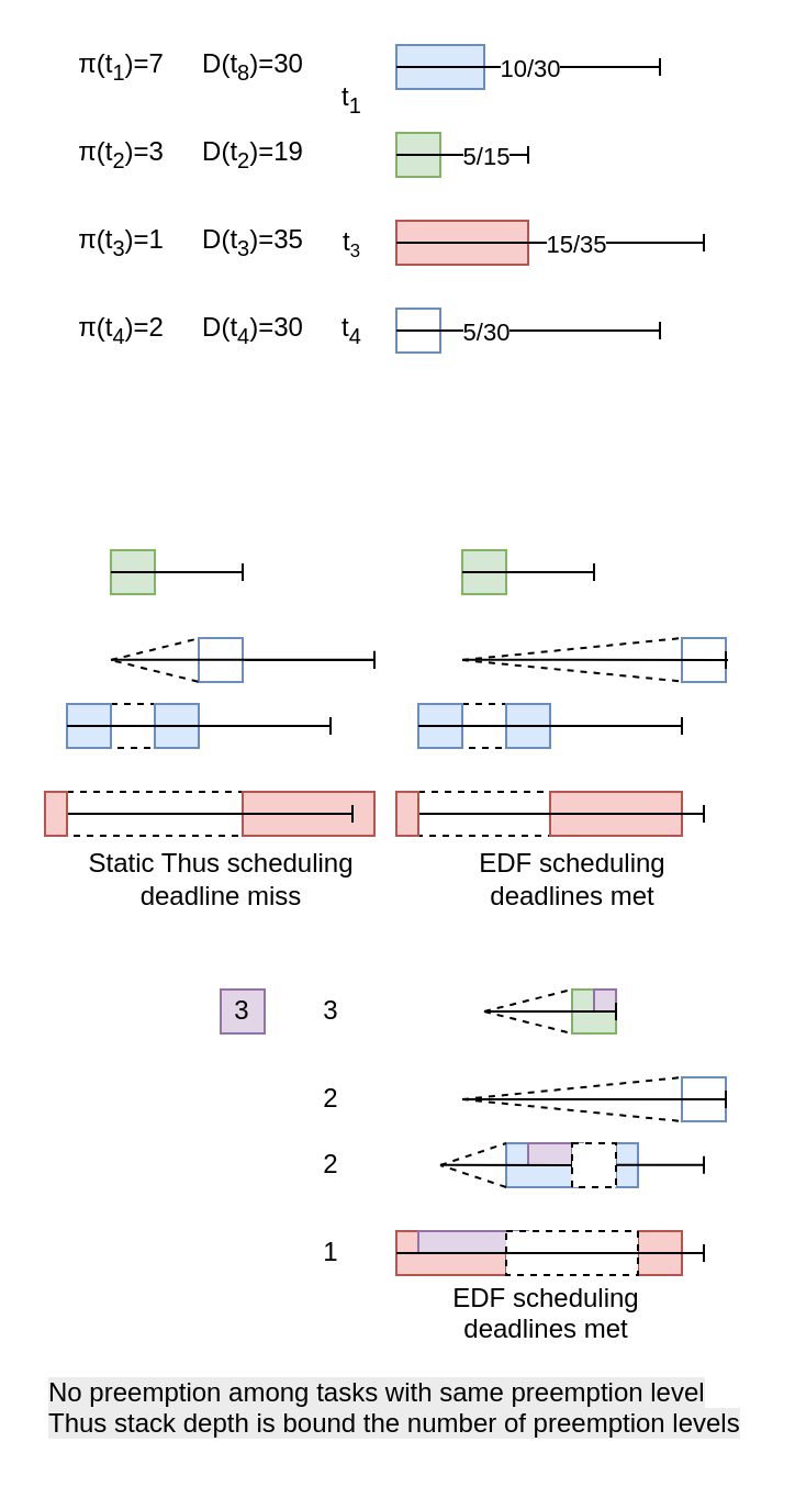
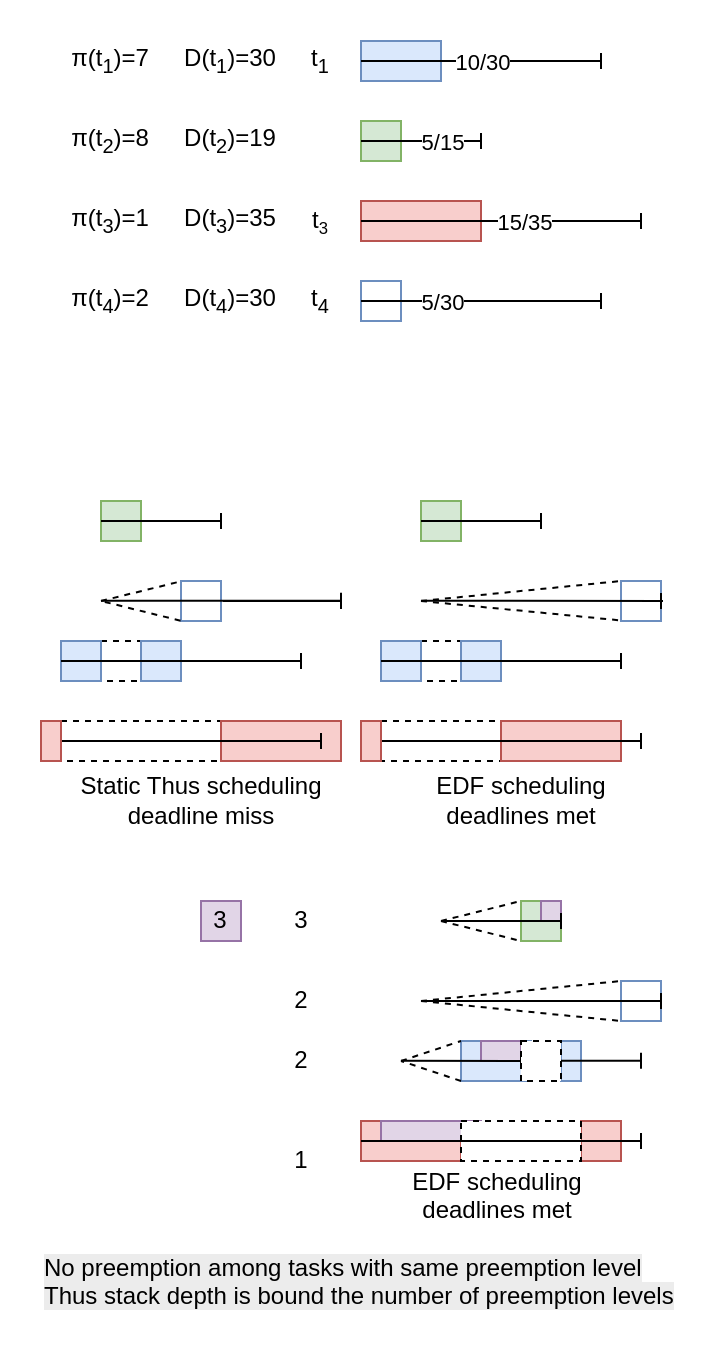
  <mxCell id="0" />
  <mxCell id="1" parent="0" />
  <mxCell id="2" value="" style="rounded=0;whiteSpace=wrap;html=1;fillColor=#dae8fc;strokeColor=#6c8ebf;" parent="1" vertex="1"><mxGeometry x="230" y="520" width="35" height="20" as="geometry" /></mxCell>
  <mxCell id="3" value="" style="rounded=0;whiteSpace=wrap;html=1;dashed=1;" parent="1" vertex="1"><mxGeometry x="190" y="360" width="60" height="20" as="geometry" /></mxCell>
  <mxCell id="4" value="" style="rounded=0;whiteSpace=wrap;html=1;dashed=1;" parent="1" vertex="1"><mxGeometry x="210" y="320" width="20" height="20" as="geometry" /></mxCell>
  <mxCell id="5" value="" style="rounded=0;whiteSpace=wrap;html=1;dashed=1;" parent="1" vertex="1"><mxGeometry x="50" y="320" width="20" height="20" as="geometry" /></mxCell>
  <mxCell id="6" value="" style="rounded=0;whiteSpace=wrap;html=1;dashed=1;" parent="1" vertex="1"><mxGeometry x="30" y="360" width="80" height="20" as="geometry" /></mxCell>
  <mxCell id="7" value="" style="rounded=0;whiteSpace=wrap;html=1;fillColor=#f8cecc;strokeColor=#b85450;" parent="1" vertex="1"><mxGeometry x="250" y="360" width="60" height="20" as="geometry" /></mxCell>
  <mxCell id="8" value="" style="endArrow=baseDash;html=1;rounded=0;endFill=0;exitX=0;exitY=0.5;exitDx=0;exitDy=0;" parent="1" edge="1"><mxGeometry width="50" height="50" relative="1" as="geometry"><mxPoint x="180" y="370" as="sourcePoint" /><mxPoint x="320" y="370" as="targetPoint" /></mxGeometry></mxCell>
  <mxCell id="9" value="" style="rounded=0;whiteSpace=wrap;html=1;fillColor=#dae8fc;strokeColor=#6c8ebf;" parent="1" vertex="1"><mxGeometry x="180" y="20" width="40" height="20" as="geometry" /></mxCell>
- <mxCell id="10" value="t&lt;sub&gt;1&lt;/sub&gt;" style="text;html=1;align=center;verticalAlign=middle;whiteSpace=wrap;rounded=0;" parent="1" vertex="1"><mxGeometry x="150" y="35" width="20" height="20" as="geometry" /></mxCell>
+ <mxCell id="10" value="t&lt;sub&gt;1&lt;/sub&gt;" style="text;html=1;align=center;verticalAlign=middle;whiteSpace=wrap;rounded=0;" parent="1" vertex="1"><mxGeometry x="150" y="20" width="20" height="20" as="geometry" /></mxCell>
  <mxCell id="11" value="" style="endArrow=baseDash;html=1;rounded=0;endFill=0;exitX=0;exitY=0.5;exitDx=0;exitDy=0;" parent="1" source="9" edge="1"><mxGeometry width="50" height="50" relative="1" as="geometry"><mxPoint x="550" y="540" as="sourcePoint" /><mxPoint x="300" y="30" as="targetPoint" /></mxGeometry></mxCell>
  <mxCell id="12" value="10/30" style="edgeLabel;html=1;align=center;verticalAlign=middle;resizable=0;points=[];" parent="11" vertex="1" connectable="0"><mxGeometry x="-0.092" relative="1" as="geometry"><mxPoint x="6" as="offset" /></mxGeometry></mxCell>
  <mxCell id="13" value="" style="rounded=0;whiteSpace=wrap;html=1;fillColor=#d5e8d4;strokeColor=#82b366;" parent="1" vertex="1"><mxGeometry x="180" y="60" width="20" height="20" as="geometry" /></mxCell>
  <mxCell id="14" value="" style="endArrow=baseDash;html=1;rounded=0;endFill=0;exitX=0;exitY=0.5;exitDx=0;exitDy=0;" parent="1" source="13" edge="1"><mxGeometry width="50" height="50" relative="1" as="geometry"><mxPoint x="550" y="580" as="sourcePoint" /><mxPoint x="240" y="70" as="targetPoint" /></mxGeometry></mxCell>
  <mxCell id="15" value="5/15" style="edgeLabel;html=1;align=center;verticalAlign=middle;resizable=0;points=[];" parent="14" vertex="1" connectable="0"><mxGeometry x="-0.008" y="-1" relative="1" as="geometry"><mxPoint x="10" y="-1" as="offset" /></mxGeometry></mxCell>
  <mxCell id="16" value="" style="rounded=0;whiteSpace=wrap;html=1;fillColor=#f8cecc;strokeColor=#b85450;" parent="1" vertex="1"><mxGeometry x="180" y="100" width="60" height="20" as="geometry" /></mxCell>
  <mxCell id="17" value="t&lt;span style=&quot;font-size: 10px;&quot;&gt;&lt;sub&gt;3&lt;/sub&gt;&lt;/span&gt;" style="text;html=1;align=center;verticalAlign=middle;whiteSpace=wrap;rounded=0;" parent="1" vertex="1"><mxGeometry x="150" y="100" width="20" height="20" as="geometry" /></mxCell>
  <mxCell id="18" value="" style="endArrow=baseDash;html=1;rounded=0;endFill=0;exitX=0;exitY=0.5;exitDx=0;exitDy=0;" parent="1" edge="1"><mxGeometry width="50" height="50" relative="1" as="geometry"><mxPoint x="180" y="110" as="sourcePoint" /><mxPoint x="320" y="110" as="targetPoint" /></mxGeometry></mxCell>
  <mxCell id="19" value="15/35" style="edgeLabel;html=1;align=center;verticalAlign=middle;resizable=0;points=[];" parent="18" vertex="1" connectable="0"><mxGeometry x="-0.021" y="-1" relative="1" as="geometry"><mxPoint x="12" y="-1" as="offset" /></mxGeometry></mxCell>
  <mxCell id="20" value="" style="rounded=0;whiteSpace=wrap;html=1;fillColor=none;strokeColor=#6c8ebf;fillStyle=cross-hatch;gradientColor=none;perimeterSpacing=1;" parent="1" vertex="1"><mxGeometry x="180" y="140" width="20" height="20" as="geometry" /></mxCell>
  <mxCell id="21" value="t&lt;sub&gt;4&lt;/sub&gt;" style="text;html=1;align=center;verticalAlign=middle;whiteSpace=wrap;rounded=0;" parent="1" vertex="1"><mxGeometry x="150" y="140" width="20" height="20" as="geometry" /></mxCell>
  <mxCell id="22" value="" style="endArrow=baseDash;html=1;rounded=0;endFill=0;" parent="1" edge="1"><mxGeometry width="50" height="50" relative="1" as="geometry"><mxPoint x="180" y="150" as="sourcePoint" /><mxPoint x="300" y="150" as="targetPoint" /></mxGeometry></mxCell>
  <mxCell id="23" value="5/30" style="edgeLabel;html=1;align=center;verticalAlign=middle;resizable=0;points=[];" parent="22" vertex="1" connectable="0"><mxGeometry x="-0.092" relative="1" as="geometry"><mxPoint x="-14" as="offset" /></mxGeometry></mxCell>
  <mxCell id="24" value="" style="rounded=0;whiteSpace=wrap;html=1;fillColor=#f8cecc;strokeColor=#b85450;" parent="1" vertex="1"><mxGeometry x="180" y="360" width="10" height="20" as="geometry" /></mxCell>
  <mxCell id="25" value="" style="rounded=0;whiteSpace=wrap;html=1;fillColor=#dae8fc;strokeColor=#6c8ebf;" parent="1" vertex="1"><mxGeometry x="190" y="320" width="20" height="20" as="geometry" /></mxCell>
- <mxCell id="26" value="D(t&lt;sub&gt;8&lt;/sub&gt;)=30" style="text;html=1;align=center;verticalAlign=middle;whiteSpace=wrap;rounded=0;" parent="1" vertex="1"><mxGeometry x="90" y="25" width="50" height="10" as="geometry" /></mxCell>
+ <mxCell id="26" value="D(t&lt;sub&gt;1&lt;/sub&gt;)=30" style="text;html=1;align=center;verticalAlign=middle;whiteSpace=wrap;rounded=0;" parent="1" vertex="1"><mxGeometry x="90" y="25" width="50" height="10" as="geometry" /></mxCell>
  <mxCell id="27" value="π(t&lt;sub&gt;1&lt;/sub&gt;)=7" style="text;html=1;align=center;verticalAlign=middle;whiteSpace=wrap;rounded=0;" parent="1" vertex="1"><mxGeometry x="40" y="25" width="30" height="10" as="geometry" /></mxCell>
  <mxCell id="28" value="D(t&lt;sub&gt;2&lt;/sub&gt;)=19" style="text;html=1;align=center;verticalAlign=middle;whiteSpace=wrap;rounded=0;" parent="1" vertex="1"><mxGeometry x="90" y="65" width="50" height="10" as="geometry" /></mxCell>
- <mxCell id="29" value="π(t&lt;sub&gt;2&lt;/sub&gt;)=3" style="text;html=1;align=center;verticalAlign=middle;whiteSpace=wrap;rounded=0;" parent="1" vertex="1"><mxGeometry x="40" y="65" width="30" height="10" as="geometry" /></mxCell>
+ <mxCell id="29" value="π(t&lt;sub&gt;2&lt;/sub&gt;)=8" style="text;html=1;align=center;verticalAlign=middle;whiteSpace=wrap;rounded=0;" parent="1" vertex="1"><mxGeometry x="40" y="65" width="30" height="10" as="geometry" /></mxCell>
  <mxCell id="30" value="D(t&lt;sub&gt;3&lt;/sub&gt;)=35" style="text;html=1;align=center;verticalAlign=middle;whiteSpace=wrap;rounded=0;" parent="1" vertex="1"><mxGeometry x="90" y="105" width="50" height="10" as="geometry" /></mxCell>
  <mxCell id="31" value="π(t&lt;sub&gt;3&lt;/sub&gt;)=1" style="text;html=1;align=center;verticalAlign=middle;whiteSpace=wrap;rounded=0;" parent="1" vertex="1"><mxGeometry x="40" y="105" width="30" height="10" as="geometry" /></mxCell>
  <mxCell id="32" value="D(t&lt;sub&gt;4&lt;/sub&gt;)=30" style="text;html=1;align=center;verticalAlign=middle;whiteSpace=wrap;rounded=0;" parent="1" vertex="1"><mxGeometry x="90" y="145" width="50" height="10" as="geometry" /></mxCell>
  <mxCell id="33" value="π(t&lt;sub&gt;4&lt;/sub&gt;)=2" style="text;html=1;align=center;verticalAlign=middle;whiteSpace=wrap;rounded=0;" parent="1" vertex="1"><mxGeometry x="40" y="145" width="30" height="10" as="geometry" /></mxCell>
  <mxCell id="34" value="" style="endArrow=baseDash;html=1;rounded=0;endFill=0;" parent="1" source="39" edge="1"><mxGeometry width="50" height="50" relative="1" as="geometry"><mxPoint x="210" y="300" as="sourcePoint" /><mxPoint x="330" y="300" as="targetPoint" /></mxGeometry></mxCell>
  <mxCell id="35" value="" style="rounded=0;whiteSpace=wrap;html=1;fillColor=#d5e8d4;strokeColor=#82b366;" parent="1" vertex="1"><mxGeometry x="210" y="250" width="20" height="20" as="geometry" /></mxCell>
  <mxCell id="36" value="" style="endArrow=baseDash;html=1;rounded=0;endFill=0;exitX=0;exitY=0.5;exitDx=0;exitDy=0;" parent="1" source="35" edge="1"><mxGeometry width="50" height="50" relative="1" as="geometry"><mxPoint x="580" y="770" as="sourcePoint" /><mxPoint x="270" y="260" as="targetPoint" /></mxGeometry></mxCell>
  <mxCell id="37" value="" style="rounded=0;whiteSpace=wrap;html=1;fillColor=#dae8fc;strokeColor=#6c8ebf;" parent="1" vertex="1"><mxGeometry x="230" y="320" width="20" height="20" as="geometry" /></mxCell>
  <mxCell id="38" value="" style="endArrow=baseDash;html=1;rounded=0;endFill=0;exitX=0;exitY=0.5;exitDx=0;exitDy=0;" parent="1" source="25" edge="1"><mxGeometry width="50" height="50" relative="1" as="geometry"><mxPoint x="560" y="840" as="sourcePoint" /><mxPoint x="310" y="330" as="targetPoint" /></mxGeometry></mxCell>
  <mxCell id="39" value="" style="rounded=0;whiteSpace=wrap;html=1;fillColor=none;strokeColor=#6c8ebf;fillStyle=cross-hatch;gradientColor=none;perimeterSpacing=1;" parent="1" vertex="1"><mxGeometry x="310" y="290" width="20" height="20" as="geometry" /></mxCell>
  <mxCell id="40" value="" style="endArrow=baseDash;html=1;rounded=0;endFill=0;" parent="1" edge="1"><mxGeometry width="50" height="50" relative="1" as="geometry"><mxPoint x="210" y="299.86" as="sourcePoint" /><mxPoint x="330" y="300" as="targetPoint" /></mxGeometry></mxCell>
  <mxCell id="41" value="" style="rounded=0;whiteSpace=wrap;html=1;fillColor=#f8cecc;strokeColor=#b85450;" parent="1" vertex="1"><mxGeometry x="110" y="360" width="60" height="20" as="geometry" /></mxCell>
  <mxCell id="42" value="" style="endArrow=baseDash;html=1;rounded=0;endFill=0;exitX=0;exitY=0.5;exitDx=0;exitDy=0;" parent="1" edge="1"><mxGeometry width="50" height="50" relative="1" as="geometry"><mxPoint y="370" as="sourcePoint" x="20" /><mxPoint x="160" y="370" as="targetPoint" /></mxGeometry></mxCell>
  <mxCell id="43" value="" style="rounded=0;whiteSpace=wrap;html=1;fillColor=#f8cecc;strokeColor=#b85450;" parent="1" vertex="1"><mxGeometry y="360" width="10" height="20" as="geometry" x="20" /></mxCell>
  <mxCell id="44" value="" style="rounded=0;whiteSpace=wrap;html=1;fillColor=#dae8fc;strokeColor=#6c8ebf;" parent="1" vertex="1"><mxGeometry x="30" y="320" width="20" height="20" as="geometry" /></mxCell>
  <mxCell id="45" value="" style="endArrow=baseDash;html=1;rounded=0;endFill=0;" parent="1" source="50" edge="1"><mxGeometry width="50" height="50" relative="1" as="geometry"><mxPoint x="50" y="300" as="sourcePoint" /><mxPoint x="170" y="300" as="targetPoint" /></mxGeometry></mxCell>
  <mxCell id="46" value="" style="rounded=0;whiteSpace=wrap;html=1;fillColor=#d5e8d4;strokeColor=#82b366;" parent="1" vertex="1"><mxGeometry x="50" y="250" width="20" height="20" as="geometry" /></mxCell>
  <mxCell id="47" value="" style="endArrow=baseDash;html=1;rounded=0;endFill=0;exitX=0;exitY=0.5;exitDx=0;exitDy=0;" parent="1" source="46" edge="1"><mxGeometry width="50" height="50" relative="1" as="geometry"><mxPoint x="420" y="770" as="sourcePoint" /><mxPoint x="110" y="260" as="targetPoint" /></mxGeometry></mxCell>
  <mxCell id="48" value="" style="rounded=0;whiteSpace=wrap;html=1;fillColor=#dae8fc;strokeColor=#6c8ebf;" parent="1" vertex="1"><mxGeometry x="70" y="320" width="20" height="20" as="geometry" /></mxCell>
  <mxCell id="49" value="" style="endArrow=baseDash;html=1;rounded=0;endFill=0;exitX=0;exitY=0.5;exitDx=0;exitDy=0;" parent="1" source="44" edge="1"><mxGeometry width="50" height="50" relative="1" as="geometry"><mxPoint x="400" y="840" as="sourcePoint" /><mxPoint x="150" y="330" as="targetPoint" /></mxGeometry></mxCell>
  <mxCell id="50" value="" style="rounded=0;whiteSpace=wrap;html=1;fillColor=none;strokeColor=#6c8ebf;fillStyle=cross-hatch;gradientColor=none;perimeterSpacing=1;" parent="1" vertex="1"><mxGeometry x="90" y="290" width="20" height="20" as="geometry" /></mxCell>
  <mxCell id="51" value="" style="endArrow=baseDash;html=1;rounded=0;endFill=0;entryX=0.955;entryY=0.5;entryDx=0;entryDy=0;entryPerimeter=0;" parent="1" edge="1"><mxGeometry width="50" height="50" relative="1" as="geometry"><mxPoint x="50" y="299.86" as="sourcePoint" /><mxPoint x="170.01" y="299.86" as="targetPoint" /></mxGeometry></mxCell>
  <mxCell id="52" value="Static Thus scheduling&lt;br&gt;deadline miss" style="text;html=1;align=center;verticalAlign=middle;resizable=0;points=[];autosize=1;strokeColor=none;fillColor=none;" parent="1" vertex="1"><mxGeometry x="30" y="380" width="140" height="40" as="geometry" /></mxCell>
  <mxCell id="53" value="EDF scheduling&lt;br&gt;deadlines met" style="text;html=1;align=center;verticalAlign=middle;resizable=0;points=[];autosize=1;strokeColor=none;fillColor=none;" parent="1" vertex="1"><mxGeometry x="205" y="380" width="110" height="40" as="geometry" /></mxCell>
  <mxCell id="54" value="" style="rounded=0;whiteSpace=wrap;html=1;fillColor=none;strokeColor=#6c8ebf;" parent="1" vertex="1"><mxGeometry x="310" y="490" width="20" height="20" as="geometry" /></mxCell>
  <mxCell id="55" value="" style="endArrow=baseDash;html=1;rounded=0;endFill=0;" parent="1" edge="1"><mxGeometry width="50" height="50" relative="1" as="geometry"><mxPoint x="210" y="500" as="sourcePoint" /><mxPoint x="330" y="500" as="targetPoint" /></mxGeometry></mxCell>
  <mxCell id="56" value="3" style="rounded=0;whiteSpace=wrap;html=1;fillColor=#e1d5e7;strokeColor=#9673a6;" parent="1" vertex="1"><mxGeometry x="100" y="450" width="20" height="20" as="geometry" /></mxCell>
  <mxCell id="57" value="" style="rounded=0;whiteSpace=wrap;html=1;fillColor=#f8cecc;strokeColor=#b85450;" parent="1" vertex="1"><mxGeometry x="180" y="560" width="50" height="20" as="geometry" /></mxCell>
  <mxCell id="58" value="" style="rounded=0;whiteSpace=wrap;html=1;fillColor=#e1d5e7;strokeColor=#9673a6;" parent="1" vertex="1"><mxGeometry x="190" y="560" width="50" height="10" as="geometry" /></mxCell>
  <mxCell id="59" value="3" style="text;html=1;align=center;verticalAlign=middle;resizable=0;points=[];autosize=1;strokeColor=none;fillColor=none;" parent="1" vertex="1"><mxGeometry x="135" y="445" width="30" height="30" as="geometry" /></mxCell>
  <mxCell id="60" value="2" style="text;html=1;align=center;verticalAlign=middle;resizable=0;points=[];autosize=1;strokeColor=none;fillColor=none;" parent="1" vertex="1"><mxGeometry x="135" y="485" width="30" height="30" as="geometry" /></mxCell>
- <mxCell id="61" value="1" style="text;html=1;align=center;verticalAlign=middle;resizable=0;points=[];autosize=1;strokeColor=none;fillColor=none;" parent="1" vertex="1"><mxGeometry x="135" y="555" width="30" height="30" as="geometry" /></mxCell>
+ <mxCell id="61" value="1" style="text;html=1;align=center;verticalAlign=middle;resizable=0;points=[];autosize=1;strokeColor=none;fillColor=none;" parent="1" vertex="1"><mxGeometry x="135" y="565" width="30" height="30" as="geometry" /></mxCell>
  <mxCell id="62" value="" style="rounded=0;whiteSpace=wrap;html=1;fillColor=#e1d5e7;strokeColor=#9673a6;" parent="1" vertex="1"><mxGeometry x="240" y="520" width="20" height="10" as="geometry" /></mxCell>
  <mxCell id="63" value="" style="rounded=0;whiteSpace=wrap;html=1;fillColor=#d5e8d4;strokeColor=#82b366;" parent="1" vertex="1"><mxGeometry x="260" y="450" width="20" height="20" as="geometry" /></mxCell>
  <mxCell id="64" value="" style="rounded=0;whiteSpace=wrap;html=1;fillColor=#e1d5e7;strokeColor=#9673a6;" parent="1" vertex="1"><mxGeometry x="270" y="450" width="10" height="10" as="geometry" /></mxCell>
  <mxCell id="65" value="" style="rounded=0;whiteSpace=wrap;html=1;fillColor=#f8cecc;strokeColor=#b85450;" parent="1" vertex="1"><mxGeometry x="290" y="560" width="20" height="20" as="geometry" /></mxCell>
  <mxCell id="66" value="" style="endArrow=baseDash;html=1;rounded=0;endFill=0;" parent="1" edge="1"><mxGeometry width="50" height="50" relative="1" as="geometry"><mxPoint x="220" y="460" as="sourcePoint" /><mxPoint x="280" y="460" as="targetPoint" /></mxGeometry></mxCell>
  <mxCell id="67" value="" style="rounded=0;whiteSpace=wrap;html=1;fillColor=#dae8fc;strokeColor=#6c8ebf;" parent="1" vertex="1"><mxGeometry x="280" y="520" width="10" height="20" as="geometry" /></mxCell>
  <mxCell id="68" value="" style="rounded=0;whiteSpace=wrap;html=1;dashed=1;" parent="1" vertex="1"><mxGeometry x="230" y="560" width="60" height="20" as="geometry" /></mxCell>
  <mxCell id="69" value="" style="endArrow=baseDash;html=1;rounded=0;endFill=0;" parent="1" edge="1"><mxGeometry width="50" height="50" relative="1" as="geometry"><mxPoint x="180" y="570" as="sourcePoint" /><mxPoint x="320" y="570" as="targetPoint" /></mxGeometry></mxCell>
  <mxCell id="70" value="" style="endArrow=baseDash;html=1;rounded=0;endFill=0;" parent="1" source="78" edge="1"><mxGeometry width="50" height="50" relative="1" as="geometry"><mxPoint x="200" y="529.88" as="sourcePoint" /><mxPoint x="320" y="529.88" as="targetPoint" /><Array as="points"><mxPoint x="260" y="529.88" /></Array></mxGeometry></mxCell>
  <mxCell id="71" value="" style="endArrow=none;dashed=1;html=1;rounded=0;entryX=0;entryY=0;entryDx=0;entryDy=0;" parent="1" target="54" edge="1"><mxGeometry width="50" height="50" relative="1" as="geometry"><mxPoint x="210" y="500" as="sourcePoint" /><mxPoint x="290" y="490" as="targetPoint" /></mxGeometry></mxCell>
  <mxCell id="72" value="" style="endArrow=none;dashed=1;html=1;rounded=0;entryX=0;entryY=1;entryDx=0;entryDy=0;" parent="1" target="54" edge="1"><mxGeometry width="50" height="50" relative="1" as="geometry"><mxPoint x="210" y="500" as="sourcePoint" /><mxPoint x="300" y="500" as="targetPoint" /></mxGeometry></mxCell>
  <mxCell id="73" value="" style="endArrow=none;dashed=1;html=1;rounded=0;entryX=0;entryY=0;entryDx=0;entryDy=0;" parent="1" target="63" edge="1"><mxGeometry width="50" height="50" relative="1" as="geometry"><mxPoint x="220" y="460" as="sourcePoint" /><mxPoint x="310" y="500" as="targetPoint" /></mxGeometry></mxCell>
  <mxCell id="74" value="" style="endArrow=none;dashed=1;html=1;rounded=0;entryX=0;entryY=1;entryDx=0;entryDy=0;" parent="1" target="63" edge="1"><mxGeometry width="50" height="50" relative="1" as="geometry"><mxPoint x="220" y="460" as="sourcePoint" /><mxPoint x="320" y="510" as="targetPoint" /></mxGeometry></mxCell>
  <mxCell id="75" value="" style="endArrow=none;dashed=1;html=1;rounded=0;entryX=0;entryY=0;entryDx=0;entryDy=0;" parent="1" target="2" edge="1"><mxGeometry width="50" height="50" relative="1" as="geometry"><mxPoint x="200" y="530" as="sourcePoint" /><mxPoint x="300" y="520" as="targetPoint" /></mxGeometry></mxCell>
  <mxCell id="76" value="" style="endArrow=none;dashed=1;html=1;rounded=0;exitX=0;exitY=1;exitDx=0;exitDy=0;" parent="1" source="2" edge="1"><mxGeometry width="50" height="50" relative="1" as="geometry"><mxPoint x="230" y="520" as="sourcePoint" /><mxPoint x="200" y="530" as="targetPoint" /></mxGeometry></mxCell>
  <mxCell id="77" value="" style="endArrow=baseDash;html=1;rounded=0;endFill=0;" parent="1" target="78" edge="1"><mxGeometry width="50" height="50" relative="1" as="geometry"><mxPoint x="200" y="529.88" as="sourcePoint" /><mxPoint x="320" y="529.88" as="targetPoint" /><Array as="points" /></mxGeometry></mxCell>
  <mxCell id="78" value="" style="rounded=0;whiteSpace=wrap;html=1;dashed=1;" parent="1" vertex="1"><mxGeometry x="260" y="520" width="20" height="20" as="geometry" /></mxCell>
  <mxCell id="79" value="2" style="text;html=1;align=center;verticalAlign=middle;resizable=0;points=[];autosize=1;strokeColor=none;fillColor=none;" parent="1" vertex="1"><mxGeometry x="135" y="515" width="30" height="30" as="geometry" /></mxCell>
  <mxCell id="80" value="" style="endArrow=none;dashed=1;html=1;rounded=0;entryX=0.025;entryY=0.048;entryDx=0;entryDy=0;entryPerimeter=0;" parent="1" target="39" edge="1"><mxGeometry width="50" height="50" relative="1" as="geometry"><mxPoint x="210" y="300" as="sourcePoint" /><mxPoint x="230" y="400" as="targetPoint" /></mxGeometry></mxCell>
  <mxCell id="81" value="" style="endArrow=none;dashed=1;html=1;rounded=0;entryX=0.045;entryY=0.942;entryDx=0;entryDy=0;entryPerimeter=0;" parent="1" target="39" edge="1"><mxGeometry width="50" height="50" relative="1" as="geometry"><mxPoint x="210" y="300" as="sourcePoint" /><mxPoint x="319" y="299" as="targetPoint" /></mxGeometry></mxCell>
  <mxCell id="82" value="" style="endArrow=none;dashed=1;html=1;rounded=0;entryX=0.034;entryY=0.056;entryDx=0;entryDy=0;entryPerimeter=0;" parent="1" target="50" edge="1"><mxGeometry width="50" height="50" relative="1" as="geometry"><mxPoint x="50" y="300" as="sourcePoint" /><mxPoint x="210" y="440" as="targetPoint" /></mxGeometry></mxCell>
  <mxCell id="83" value="" style="endArrow=none;dashed=1;html=1;rounded=0;exitX=0.034;exitY=0.948;exitDx=0;exitDy=0;exitPerimeter=0;" parent="1" source="50" edge="1"><mxGeometry width="50" height="50" relative="1" as="geometry"><mxPoint x="160" y="490" as="sourcePoint" /><mxPoint x="50" y="300" as="targetPoint" /></mxGeometry></mxCell>
  <mxCell id="84" value="EDF scheduling&lt;br&gt;deadlines met&lt;br&gt;&lt;div&gt;&lt;br&gt;&lt;/div&gt;" style="text;html=1;align=center;verticalAlign=middle;resizable=0;points=[];autosize=1;strokeColor=none;fillColor=none;" parent="1" vertex="1"><mxGeometry x="192.5" y="575" width="110" height="60" as="geometry" /></mxCell>
  <mxCell id="85" value="&lt;span style=&quot;color: rgb(0, 0, 0); font-family: Helvetica; font-size: 12px; font-style: normal; font-variant-ligatures: normal; font-variant-caps: normal; font-weight: 400; letter-spacing: normal; orphans: 2; text-align: center; text-indent: 0px; text-transform: none; widows: 2; word-spacing: 0px; -webkit-text-stroke-width: 0px; white-space: nowrap; background-color: rgb(236, 236, 236); text-decoration-thickness: initial; text-decoration-style: initial; text-decoration-color: initial; display: inline !important; float: none;&quot;&gt;No preemption among tasks with same preemption level&lt;br&gt;Thus stack depth is bound the number of preemption levels&lt;/span&gt;" style="text;whiteSpace=wrap;html=1;" parent="1" vertex="1"><mxGeometry y="620" width="320" height="40" as="geometry" x="20" /></mxCell>
